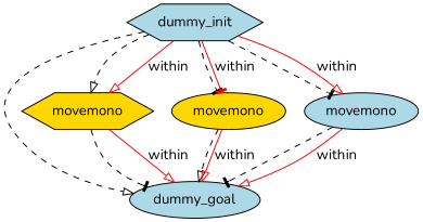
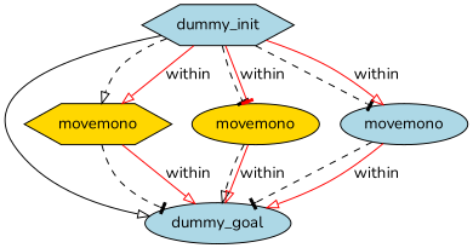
  digraph {
    fontname=Nunito
    node [fillcolor=lightblue style=filled shape=ellipse fontname=Nunito]
    edge [color=black style=dashed arrowhead=onormal fontname=Nunito]
    n1 [label=dummy_init shape=hexagon]
    n2 [label=dummy_goal]
    n3 [fillcolor=gold label=movemono shape=hexagon]
    n4 [fillcolor=gold label=movemono]
    n5 [label=movemono]
-   n1 -> n2
+   n1 -> n2 [style=solid]
    n1 -> n3
    n1 -> n3 [color=red label=within style=""]
    n1 -> n4 [arrowhead=tee]
    n1 -> n4 [color=red label=within arrowhead=tee style=""]
    n1 -> n5 [arrowhead=tee]
    n1 -> n5 [color=red label=within style=""]
    n3 -> n2 [arrowhead=tee]
    n3 -> n2 [color=red label=within style=""]
    n4 -> n2
    n4 -> n2 [color=red label=within style=""]
    n5 -> n2 [arrowhead=tee]
    n5 -> n2 [color=red label=within style=""]
  }
